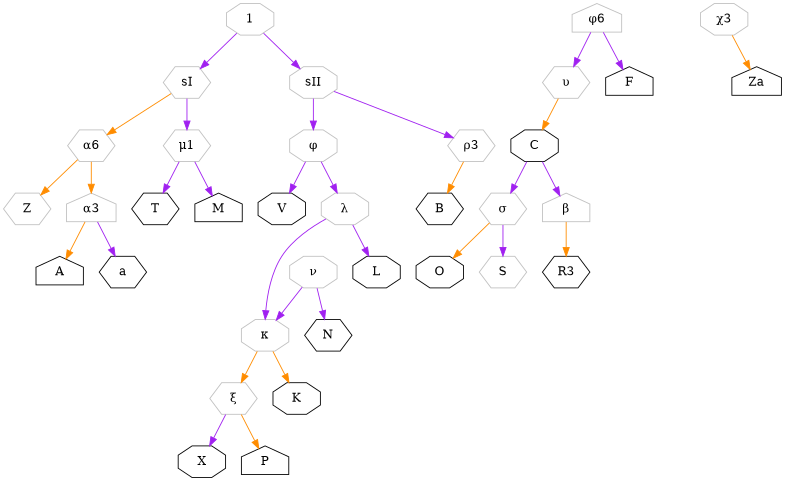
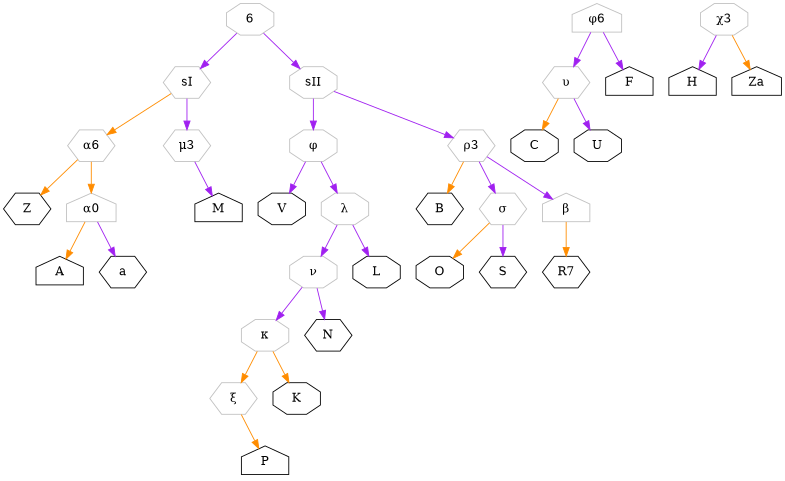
  digraph {
    node [shape=octagon]
    edge [color=purple]
-   1 [color=grey]
+   1 [color=grey label=6]
    sI [color=grey shape=hexagon]
    sII [color=grey]
    n4 [color=grey label="α6" shape=hexagon]
-   n5 [color=grey label="μ1" shape=hexagon]
+   n5 [color=grey label="μ3" shape=hexagon]
    n6 [color=grey label="φ"]
    n7 [color=grey label="ρ3" shape=hexagon]
-   n8 [color=grey label="α3" shape=house]
-   Z [shape=hexagon color=grey]
+   n8 [color=grey label="α0" shape=house]
+   Z [shape=hexagon]
    A [shape=house]
    a [shape=hexagon]
    n12 [color=grey label="β" shape=house]
-   R3 [shape=hexagon]
+   R3 [shape=hexagon label=R7]
    B [shape=hexagon]
    n15 [color=grey label="χ3"]
+   H [shape=house]
    Za [shape=house]
    n18 [color=grey label="κ"]
    n19 [color=grey label="ξ" shape=hexagon]
    K
-   X
    P [shape=house]
    n23 [color=grey label="λ"]
    n24 [color=grey label="ν"]
    L
    N [shape=hexagon]
    M [shape=house]
-   T [shape=hexagon]
    V
    n30 [color=grey label="φ6" shape=house]
    n31 [color=grey label="υ" shape=hexagon]
    F [shape=house]
    C
+   U
    n35 [color=grey label="σ" shape=hexagon]
    O
-   S [shape=hexagon color=grey]
+   S [shape=hexagon]
    1 -> sI
    1 -> sII
    sI -> n4 [color=darkorange]
    sI -> n5
    sII -> n6
    sII -> n7
    n4 -> n8 [color=darkorange]
    n4 -> Z [color=darkorange]
    n5 -> M
-   n5 -> T
    n6 -> n23
    n6 -> V
-   C -> n12
+   n7 -> n12
    n7 -> B [color=darkorange]
-   C -> n35
+   n7 -> n35
    n8 -> A [color=darkorange]
    n8 -> a
    n12 -> R3 [color=darkorange]
+   n15 -> H
    n15 -> Za [color=darkorange]
    n18 -> n19 [color=darkorange]
    n18 -> K [color=darkorange]
-   n19 -> X
    n19 -> P [color=darkorange]
-   n23 -> n18
+   n23 -> n24
    n23 -> L
    n24 -> n18
    n24 -> N
    n30 -> n31
    n30 -> F
    n31 -> C [color=darkorange]
+   n31 -> U
    n35 -> O [color=darkorange]
    n35 -> S
  }
